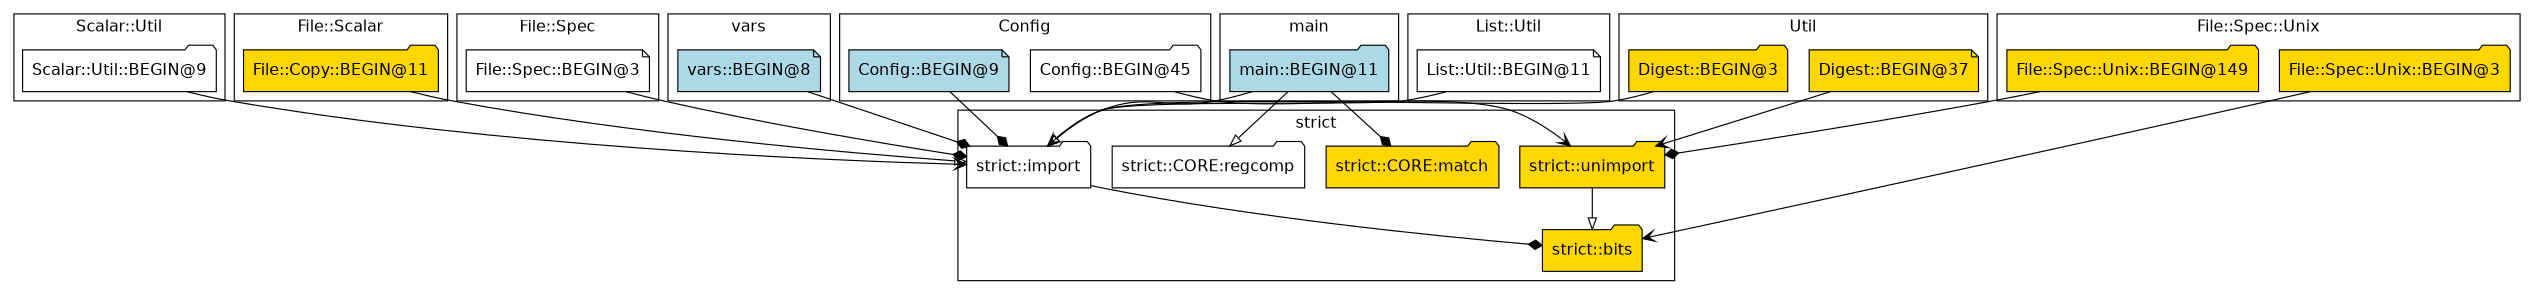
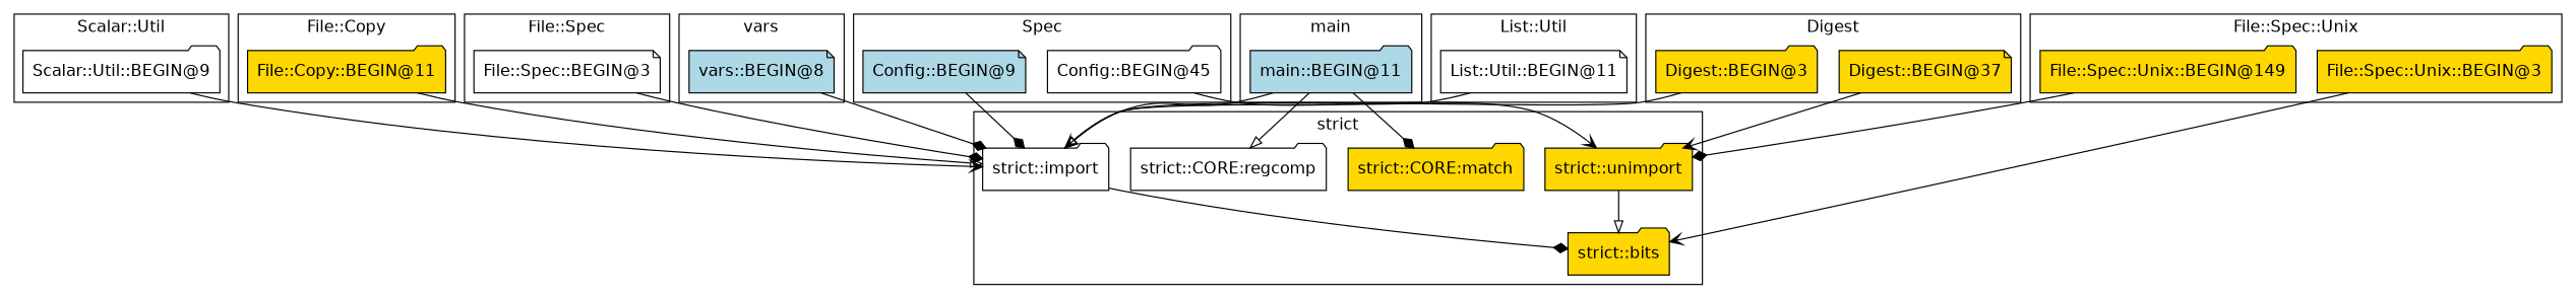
  digraph {
    fontname="DejaVu Sans"
    node [fillcolor=gold fontname="DejaVu Sans" shape=folder style=filled]
    edge [arrowhead=diamond fontname="DejaVu Sans"]
    "Scalar::Util::BEGIN@9" [fillcolor=white]
    "File::Copy::BEGIN@11"
    "File::Spec::BEGIN@3" [fillcolor=white shape=note]
    "vars::BEGIN@8" [fillcolor=lightblue shape=note]
    "File::Spec::Unix::BEGIN@3"
    "File::Spec::Unix::BEGIN@149"
    "Config::BEGIN@45" [fillcolor=white]
    "Config::BEGIN@9" [fillcolor=lightblue shape=note]
    "main::BEGIN@11" [fillcolor=lightblue]
    "List::Util::BEGIN@11" [fillcolor=white shape=note]
    "strict::import" [fillcolor=white]
    "strict::CORE:regcomp" [fillcolor=white]
    "strict::unimport"
    "strict::bits"
    "strict::CORE:match"
    "Digest::BEGIN@3"
    "Digest::BEGIN@37" [shape=note]
    subgraph cluster_1 {
      label="Scalar::Util"
      "Scalar::Util::BEGIN@9"
    }
    subgraph cluster_2 {
-     label="File::Scalar"
+     label="File::Copy"
      "File::Copy::BEGIN@11"
    }
    subgraph cluster_3 {
      label="File::Spec"
      "File::Spec::BEGIN@3"
    }
    subgraph cluster_4 {
      label=vars
      "vars::BEGIN@8"
    }
    subgraph cluster_5 {
      label="File::Spec::Unix"
      "File::Spec::Unix::BEGIN@3"
      "File::Spec::Unix::BEGIN@149"
    }
    subgraph cluster_6 {
-     label=Config
+     label=Spec
      "Config::BEGIN@45"
      "Config::BEGIN@9"
    }
    subgraph cluster_7 {
      label=main
      "main::BEGIN@11"
    }
    subgraph cluster_8 {
      label="List::Util"
      "List::Util::BEGIN@11"
    }
    subgraph cluster_9 {
      label="strict"
      "strict::import"
      "strict::CORE:regcomp"
      "strict::unimport"
      "strict::bits"
      "strict::CORE:match"
    }
    subgraph cluster_10 {
-     label=Util
+     label=Digest
      "Digest::BEGIN@3"
      "Digest::BEGIN@37"
    }
    "Scalar::Util::BEGIN@9" -> "strict::import" [arrowhead=vee]
    "File::Copy::BEGIN@11" -> "strict::import" [arrowhead=onormal]
    "File::Spec::BEGIN@3" -> "strict::import"
    "vars::BEGIN@8" -> "strict::import"
    "File::Spec::Unix::BEGIN@3" -> "strict::bits" [arrowhead=vee]
    "File::Spec::Unix::BEGIN@149" -> "strict::unimport"
    "Config::BEGIN@45" -> "strict::unimport" [arrowhead=vee]
    "Config::BEGIN@9" -> "strict::import"
    "main::BEGIN@11" -> "strict::import" [arrowhead=onormal]
    "main::BEGIN@11" -> "strict::CORE:regcomp" [arrowhead=onormal]
    "main::BEGIN@11" -> "strict::CORE:match"
    "List::Util::BEGIN@11" -> "strict::import" [arrowhead=onormal]
    "strict::import" -> "strict::bits"
    "strict::unimport" -> "strict::bits" [arrowhead=onormal]
    "Digest::BEGIN@3" -> "strict::import" [arrowhead=vee]
    "Digest::BEGIN@37" -> "strict::unimport" [arrowhead=vee]
  }
